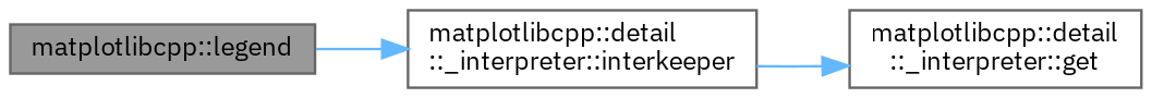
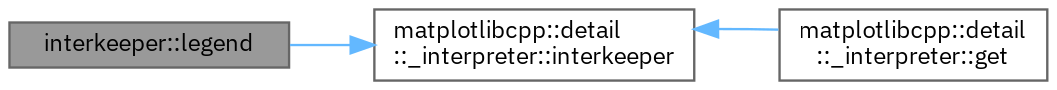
  digraph {
    fontname="IBM Plex Sans"
    rankdir=LR
    node [color=grey40 fillcolor=white fontname="IBM Plex Sans" fontsize=10 shape=box style=filled]
    edge [color=steelblue1 fontname="IBM Plex Sans" fontsize=10 labelfontname=Helvetica labelfontsize=10 style=solid]
-   n1 [color=gray40 fillcolor=grey60 fontcolor=black height=0.2 label="matplotlibcpp::legend" width=0.4]
+   n1 [color=gray40 fillcolor=grey60 fontcolor=black height=0.2 label="interkeeper::legend" width=0.4]
    n2 [height=0.2 label="matplotlibcpp::detail\l::_interpreter::interkeeper" width=0.4]
    n3 [height=0.2 label="matplotlibcpp::detail\l::_interpreter::get" width=0.4]
    n1 -> n2
-   n2 -> n3
+   n3 -> n2
  }
